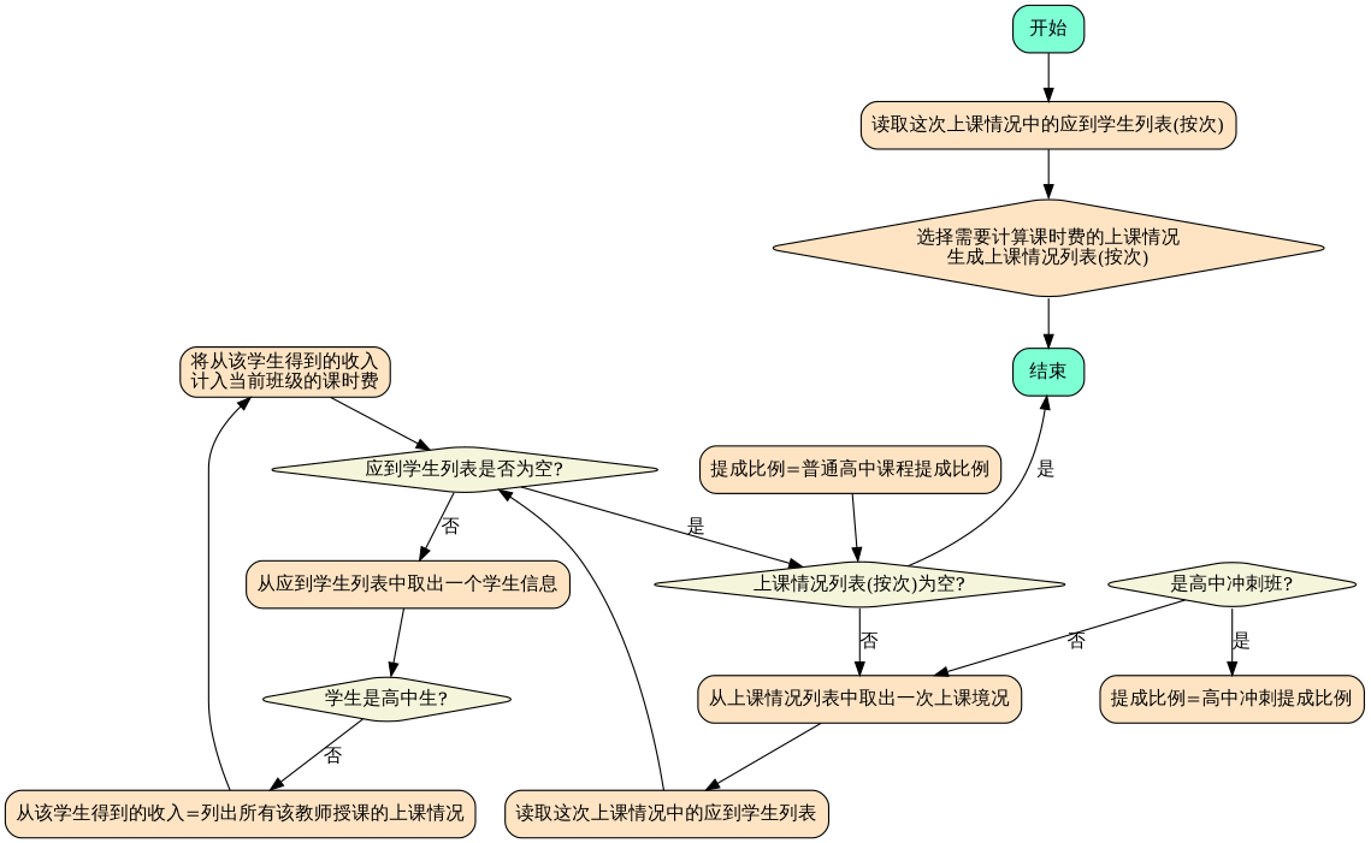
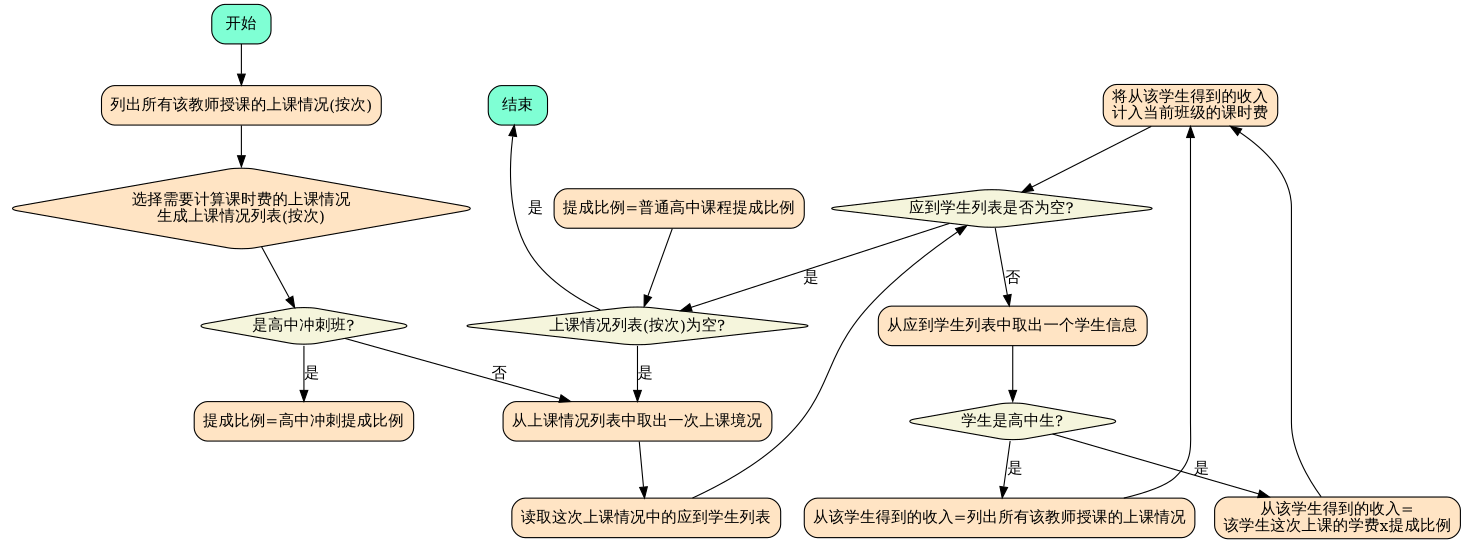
  digraph {
    node [fillcolor=bisque shape=box style="rounded,filled"]
    n1 [fillcolor=aquamarine label="结束"]
    n2 [label="将从该学生得到的收入\n计入当前班级的课时费"]
    n3 [fillcolor=beige label="应到学生列表是否为空?" shape=diamond]
    n4 [fillcolor=aquamarine label="开始"]
-   n5 [label="读取这次上课情况中的应到学生列表(按次)"]
+   n5 [label="列出所有该教师授课的上课情况(按次)"]
    n6 [label="选择需要计算课时费的上课情况\n生成上课情况列表(按次)" shape=diamond]
    n7 [fillcolor=beige label="是高中冲刺班?" shape=diamond]
    n8 [label="提成比例=高中冲刺提成比例"]
    n9 [label="从上课情况列表中取出一次上课境况"]
    n10 [fillcolor=beige label="上课情况列表(按次)为空?" shape=diamond]
    n11 [label="提成比例=普通高中课程提成比例"]
    n12 [label="读取这次上课情况中的应到学生列表"]
    n13 [label="从应到学生列表中取出一个学生信息"]
    n14 [fillcolor=beige label="学生是高中生?" shape=diamond]
+   n15 [label="从该学生得到的收入=\n该学生这次上课的学费x提成比例"]
    n16 [label="从该学生得到的收入=列出所有该教师授课的上课情况"]
    subgraph sub_1 {
      rank=same
      n1
      n2
    }
    n2 -> n3
    n3 -> n10 [label="是"]
    n3 -> n13 [label="否"]
    n4 -> n5
    n5 -> n6
-   n6 -> n1
+   n6 -> n7
    n7 -> n8 [label="是"]
    n7 -> n9 [label="否"]
    n9 -> n12
    n10 -> n1 [label="是"]
-   n10 -> n9 [label="否"]
+   n10 -> n9 [label="是"]
    n11 -> n10
    n12 -> n3
    n13 -> n14
-   n14 -> n16 [label="否"]
+   n14 -> n15 [label="是"]
+   n14 -> n16 [label="是"]
+   n15 -> n2
    n16 -> n2
  }
